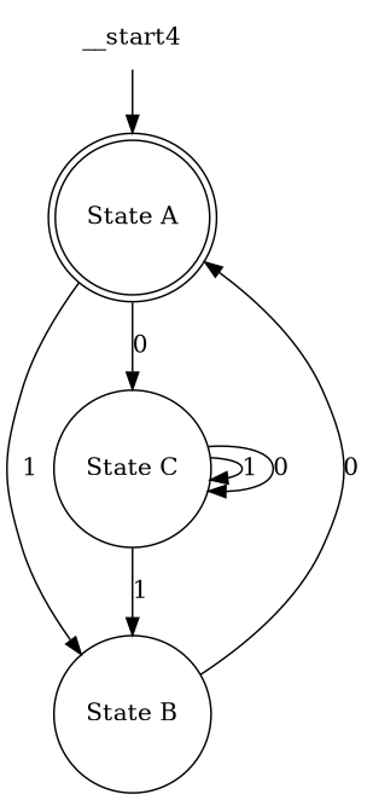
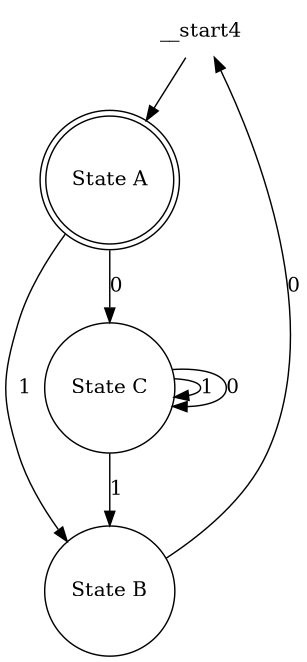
  digraph {
    node [shape=circle]
    n1 [label=__start4 shape=none]
    n2 [label="State A" shape=doublecircle]
    n3 [label="State B"]
    n4 [label="State C"]
    n1 -> n2
    n2 -> n3 [label=1]
    n2 -> n4 [label=0]
-   n3 -> n2 [label=0]
+   n3 -> n1 [label=0]
    n4 -> n3 [label=1]
    n4 -> n4 [label=1]
    n4 -> n4 [label=0]
  }
